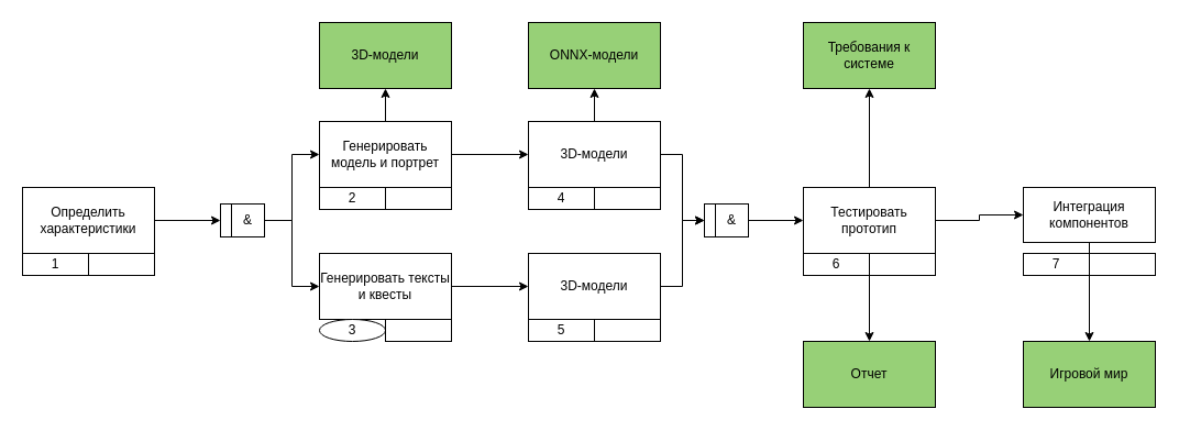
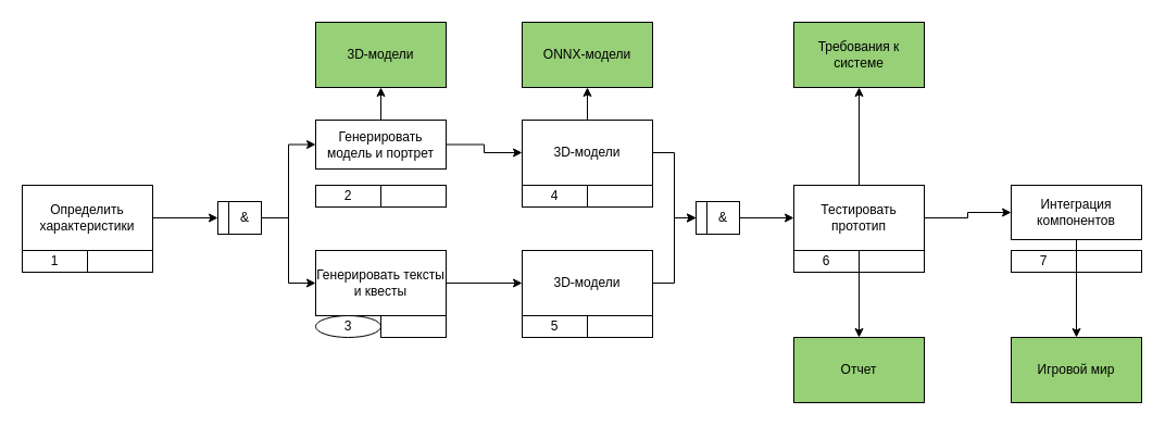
  <mxCell id="0" />
  <mxCell id="1" parent="0" />
  <mxCell id="2" value="Определить характеристики" style="rounded=0;whiteSpace=wrap;html=1;" parent="1" vertex="1"><mxGeometry x="20" y="170" width="120" height="60" as="geometry" /></mxCell>
  <mxCell id="3" value="" style="endArrow=classic;html=1;rounded=0;" parent="1" edge="1"><mxGeometry width="50" height="50" relative="1" as="geometry"><mxPoint x="140" y="200" as="sourcePoint" /><mxPoint x="200" y="200" as="targetPoint" /></mxGeometry></mxCell>
  <mxCell id="4" style="edgeStyle=orthogonalEdgeStyle;rounded=0;orthogonalLoop=1;jettySize=auto;html=1;exitX=0.5;exitY=0;exitDx=0;exitDy=0;entryX=0.5;entryY=1;entryDx=0;entryDy=0;" parent="1" source="6" target="9" edge="1"><mxGeometry relative="1" as="geometry" /></mxCell>
  <mxCell id="5" style="edgeStyle=orthogonalEdgeStyle;rounded=0;orthogonalLoop=1;jettySize=auto;html=1;exitX=1;exitY=0.5;exitDx=0;exitDy=0;" parent="1" source="6" target="12" edge="1"><mxGeometry relative="1" as="geometry" /></mxCell>
- <mxCell id="6" value="Генерировать модель и портрет" style="rounded=0;whiteSpace=wrap;html=1;" parent="1" vertex="1"><mxGeometry x="290" y="110" width="120" height="60" as="geometry" /></mxCell>
+ <mxCell id="6" value="Генерировать модель и портрет" style="rounded=0;whiteSpace=wrap;html=1;" parent="1" vertex="1"><mxGeometry x="290" y="110" width="120" height="45" as="geometry" /></mxCell>
  <mxCell id="7" style="edgeStyle=orthogonalEdgeStyle;rounded=0;orthogonalLoop=1;jettySize=auto;html=1;exitX=1;exitY=0.5;exitDx=0;exitDy=0;entryX=0;entryY=0.5;entryDx=0;entryDy=0;" parent="1" source="8" target="14" edge="1"><mxGeometry relative="1" as="geometry" /></mxCell>
  <mxCell id="8" value="Генерировать тексты и квесты" style="rounded=0;whiteSpace=wrap;html=1;" parent="1" vertex="1"><mxGeometry x="290" y="230" width="120" height="60" as="geometry" /></mxCell>
  <mxCell id="9" value="3D-модели" style="rounded=0;whiteSpace=wrap;html=1;fillColor=#97D077;" parent="1" vertex="1"><mxGeometry x="290" y="20" width="120" height="60" as="geometry" /></mxCell>
  <mxCell id="10" style="edgeStyle=orthogonalEdgeStyle;rounded=0;orthogonalLoop=1;jettySize=auto;html=1;exitX=0.5;exitY=0;exitDx=0;exitDy=0;entryX=0.5;entryY=1;entryDx=0;entryDy=0;" parent="1" source="12" target="15" edge="1"><mxGeometry relative="1" as="geometry" /></mxCell>
  <mxCell id="11" style="edgeStyle=orthogonalEdgeStyle;rounded=0;orthogonalLoop=1;jettySize=auto;html=1;exitX=1;exitY=0.5;exitDx=0;exitDy=0;entryX=0;entryY=0.5;entryDx=0;entryDy=0;" edge="1" parent="1" source="12" target="45"><mxGeometry relative="1" as="geometry" /></mxCell>
  <mxCell id="12" value="3D-модели" style="rounded=0;whiteSpace=wrap;html=1;" parent="1" vertex="1"><mxGeometry x="480" y="110" width="120" height="60" as="geometry" /></mxCell>
  <mxCell id="13" style="edgeStyle=orthogonalEdgeStyle;rounded=0;orthogonalLoop=1;jettySize=auto;html=1;exitX=1;exitY=0.5;exitDx=0;exitDy=0;entryX=0;entryY=0.5;entryDx=0;entryDy=0;" edge="1" parent="1" source="14" target="45"><mxGeometry relative="1" as="geometry" /></mxCell>
  <mxCell id="14" value="3D-модели" style="rounded=0;whiteSpace=wrap;html=1;" parent="1" vertex="1"><mxGeometry x="480" y="230" width="120" height="60" as="geometry" /></mxCell>
  <mxCell id="15" value="ONNX-модели" style="rounded=0;whiteSpace=wrap;html=1;fillColor=#97D077;" parent="1" vertex="1"><mxGeometry x="480" y="20" width="120" height="60" as="geometry" /></mxCell>
  <mxCell id="16" style="edgeStyle=orthogonalEdgeStyle;rounded=0;orthogonalLoop=1;jettySize=auto;html=1;exitX=0.5;exitY=0;exitDx=0;exitDy=0;entryX=0.5;entryY=1;entryDx=0;entryDy=0;" parent="1" source="19" target="20" edge="1"><mxGeometry relative="1" as="geometry" /></mxCell>
  <mxCell id="17" style="edgeStyle=orthogonalEdgeStyle;rounded=0;orthogonalLoop=1;jettySize=auto;html=1;exitX=0.5;exitY=1;exitDx=0;exitDy=0;entryX=0.5;entryY=0;entryDx=0;entryDy=0;" parent="1" source="19" target="21" edge="1"><mxGeometry relative="1" as="geometry" /></mxCell>
  <mxCell id="18" style="edgeStyle=orthogonalEdgeStyle;rounded=0;orthogonalLoop=1;jettySize=auto;html=1;exitX=1;exitY=0.5;exitDx=0;exitDy=0;entryX=0;entryY=0.5;entryDx=0;entryDy=0;" parent="1" source="19" target="23" edge="1"><mxGeometry relative="1" as="geometry" /></mxCell>
  <mxCell id="19" value="Тестировать прототип" style="rounded=0;whiteSpace=wrap;html=1;" parent="1" vertex="1"><mxGeometry x="730" y="170" width="120" height="60" as="geometry" /></mxCell>
  <mxCell id="20" value="Требования к системе" style="rounded=0;whiteSpace=wrap;html=1;fillColor=#97D077;" parent="1" vertex="1"><mxGeometry x="730" y="20" width="120" height="60" as="geometry" /></mxCell>
  <mxCell id="21" value="Отчет" style="rounded=0;whiteSpace=wrap;html=1;fillColor=#97D077;" parent="1" vertex="1"><mxGeometry x="730" y="310" width="120" height="60" as="geometry" /></mxCell>
  <mxCell id="22" value="" style="edgeStyle=orthogonalEdgeStyle;rounded=0;orthogonalLoop=1;jettySize=auto;html=1;" parent="1" source="23" target="24" edge="1"><mxGeometry relative="1" as="geometry" /></mxCell>
  <mxCell id="23" value="Интеграция компонентов" style="rounded=0;whiteSpace=wrap;html=1;" parent="1" vertex="1"><mxGeometry x="930" y="170" width="120" height="50" as="geometry" /></mxCell>
  <mxCell id="24" value="Игровой мир" style="rounded=0;whiteSpace=wrap;html=1;fillColor=#97D077;" parent="1" vertex="1"><mxGeometry x="930" y="310" width="120" height="60" as="geometry" /></mxCell>
  <mxCell id="25" value="1" style="rounded=0;whiteSpace=wrap;html=1;" parent="1" vertex="1"><mxGeometry x="20" y="230" width="60" height="20" as="geometry" /></mxCell>
  <mxCell id="26" value="" style="rounded=0;whiteSpace=wrap;html=1;" parent="1" vertex="1"><mxGeometry x="80" y="230" width="60" height="20" as="geometry" /></mxCell>
  <mxCell id="27" value="2" style="rounded=0;whiteSpace=wrap;html=1;" parent="1" vertex="1"><mxGeometry x="290" y="170" width="60" height="20" as="geometry" /></mxCell>
  <mxCell id="28" value="" style="rounded=0;whiteSpace=wrap;html=1;" parent="1" vertex="1"><mxGeometry x="350" y="170" width="60" height="20" as="geometry" /></mxCell>
  <mxCell id="29" value="3" style="ellipse;whiteSpace=wrap;html=1;" parent="1" vertex="1"><mxGeometry x="290" y="290" width="60" height="20" as="geometry" /></mxCell>
  <mxCell id="30" value="" style="rounded=0;whiteSpace=wrap;html=1;" parent="1" vertex="1"><mxGeometry x="350" y="290" width="60" height="20" as="geometry" /></mxCell>
  <mxCell id="31" value="4" style="rounded=0;whiteSpace=wrap;html=1;" parent="1" vertex="1"><mxGeometry x="480" y="170" width="60" height="20" as="geometry" /></mxCell>
  <mxCell id="32" value="" style="rounded=0;whiteSpace=wrap;html=1;" parent="1" vertex="1"><mxGeometry x="540" y="170" width="60" height="20" as="geometry" /></mxCell>
  <mxCell id="33" value="5" style="rounded=0;whiteSpace=wrap;html=1;" parent="1" vertex="1"><mxGeometry x="480" y="290" width="60" height="20" as="geometry" /></mxCell>
  <mxCell id="34" value="" style="rounded=0;whiteSpace=wrap;html=1;" parent="1" vertex="1"><mxGeometry x="540" y="290" width="60" height="20" as="geometry" /></mxCell>
  <mxCell id="35" value="6" style="rounded=0;whiteSpace=wrap;html=1;" parent="1" vertex="1"><mxGeometry x="730" y="230" width="60" height="20" as="geometry" /></mxCell>
  <mxCell id="36" value="" style="rounded=0;whiteSpace=wrap;html=1;" parent="1" vertex="1"><mxGeometry x="790" y="230" width="60" height="20" as="geometry" /></mxCell>
  <mxCell id="37" value="7" style="rounded=0;whiteSpace=wrap;html=1;" parent="1" vertex="1"><mxGeometry x="930" y="230" width="60" height="20" as="geometry" /></mxCell>
  <mxCell id="38" value="" style="rounded=0;whiteSpace=wrap;html=1;" parent="1" vertex="1"><mxGeometry x="990" y="230" width="60" height="20" as="geometry" /></mxCell>
  <mxCell id="39" style="edgeStyle=orthogonalEdgeStyle;rounded=0;orthogonalLoop=1;jettySize=auto;html=1;exitX=1;exitY=0.5;exitDx=0;exitDy=0;entryX=0;entryY=0.5;entryDx=0;entryDy=0;" edge="1" parent="1" source="41" target="6"><mxGeometry relative="1" as="geometry" /></mxCell>
  <mxCell id="40" style="edgeStyle=orthogonalEdgeStyle;rounded=0;orthogonalLoop=1;jettySize=auto;html=1;exitX=1;exitY=0.5;exitDx=0;exitDy=0;entryX=0;entryY=0.5;entryDx=0;entryDy=0;" edge="1" parent="1" source="41" target="8"><mxGeometry relative="1" as="geometry" /></mxCell>
  <mxCell id="41" value="&amp;amp;" style="whiteSpace=wrap;html=1;aspect=fixed;" vertex="1" parent="1"><mxGeometry x="210" y="185" width="30" height="30" as="geometry" /></mxCell>
  <mxCell id="42" value="" style="rounded=0;whiteSpace=wrap;html=1;" vertex="1" parent="1"><mxGeometry x="200" y="185" width="10" height="30" as="geometry" /></mxCell>
  <mxCell id="43" style="edgeStyle=orthogonalEdgeStyle;rounded=0;orthogonalLoop=1;jettySize=auto;html=1;exitX=1;exitY=0.5;exitDx=0;exitDy=0;entryX=0;entryY=0.5;entryDx=0;entryDy=0;" edge="1" parent="1" source="44" target="19"><mxGeometry relative="1" as="geometry" /></mxCell>
  <mxCell id="44" value="&amp;amp;" style="whiteSpace=wrap;html=1;aspect=fixed;" vertex="1" parent="1"><mxGeometry x="650" y="185" width="30" height="30" as="geometry" /></mxCell>
  <mxCell id="45" value="" style="rounded=0;whiteSpace=wrap;html=1;" vertex="1" parent="1"><mxGeometry x="640" y="185" width="10" height="30" as="geometry" /></mxCell>
